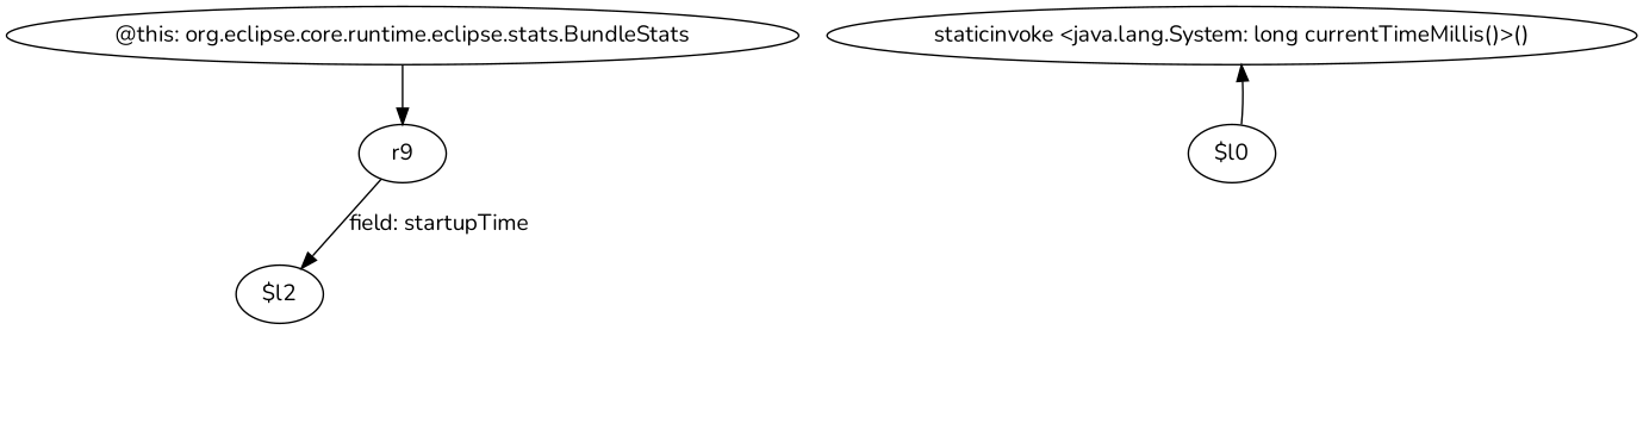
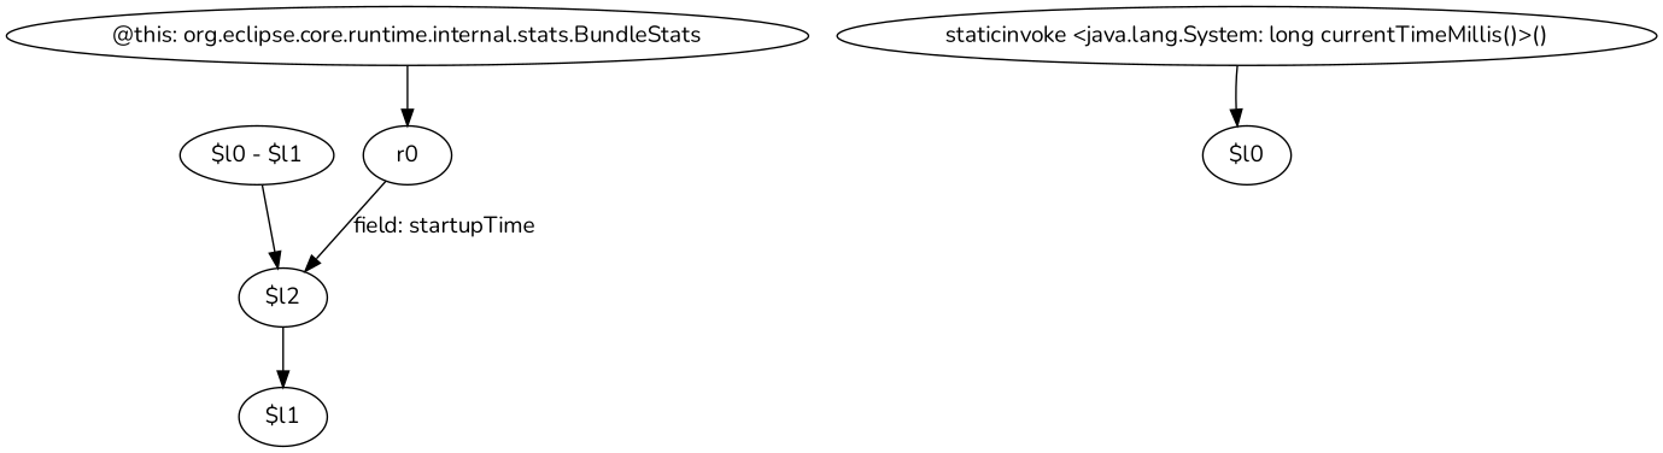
  digraph {
    fontname=Nunito
    node [fontname=Nunito]
    edge [fontname=Nunito]
-   n1 [label=r9]
+   n1 [label=r0]
    n2 [label="$l2"]
-   n4 [label="@this: org.eclipse.core.runtime.eclipse.stats.BundleStats"]
+   n3 [label="$l1"]
+   n4 [label="@this: org.eclipse.core.runtime.internal.stats.BundleStats"]
+   n5 [label="$l0 - $l1"]
    n6 [label="staticinvoke <java.lang.System: long currentTimeMillis()>()"]
    n7 [label="$l0"]
    n1 -> n2 [label="field: startupTime"]
+   n2 -> n3
    n4 -> n1
-   n7 -> n6
+   n5 -> n2
+   n6 -> n7
  }
